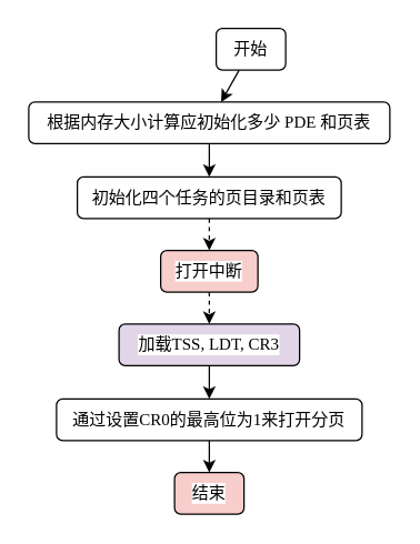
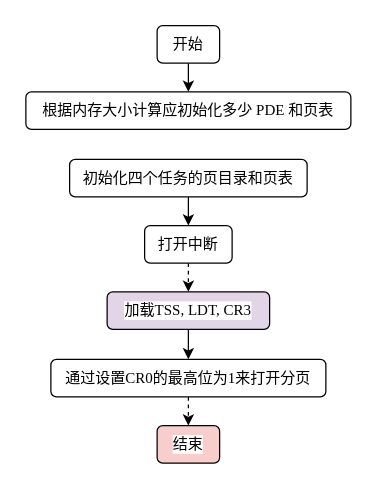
  <mxCell id="0" />
  <mxCell id="1" parent="0" />
  <mxCell id="2" value="" style="edgeStyle=none;html=1;fontFamily=宋体;labelBackgroundColor=default;" parent="1" source="3" target="5" edge="1"><mxGeometry relative="1" as="geometry" /></mxCell>
- <mxCell id="3" value="&lt;font&gt;开始&lt;/font&gt;" style="rounded=1;whiteSpace=wrap;html=1;fontFamily=宋体;labelBackgroundColor=default;" parent="1" vertex="1"><mxGeometry x="155" y="20" width="50" height="30" as="geometry" /></mxCell>
- <mxCell id="4" value="" style="edgeStyle=none;html=1;labelBackgroundColor=default;fontFamily=宋体;fontSize=12;" parent="1" source="5" target="7" edge="1"><mxGeometry relative="1" as="geometry" /></mxCell>
+ <mxCell id="3" value="&lt;font&gt;开始&lt;/font&gt;" style="rounded=1;whiteSpace=wrap;html=1;fontFamily=宋体;labelBackgroundColor=default;" parent="1" vertex="1"><mxGeometry x="125" y="20" width="50" height="30" as="geometry" /></mxCell>
  <mxCell id="5" value="&lt;font style=&quot;font-size: 12px;&quot;&gt;&lt;span style=&quot;&quot;&gt;根据内存大小计算应初始化多&lt;/span&gt;&lt;span style=&quot;&quot;&gt;少 PDE 和页表&lt;/span&gt;&lt;/font&gt;" style="rounded=1;whiteSpace=wrap;html=1;fontFamily=宋体;labelBackgroundColor=default;align=center;fontStyle=0;horizontal=1;verticalAlign=middle;" parent="1" vertex="1"><mxGeometry y="73" width="260" height="30" as="geometry" x="20" /></mxCell>
- <mxCell id="6" value="" style="edgeStyle=none;html=1;labelBackgroundColor=default;fontFamily=宋体;fontSize=12;dashed=1;" parent="1" source="7" target="9" edge="1"><mxGeometry relative="1" as="geometry" /></mxCell>
+ <mxCell id="6" value="" style="edgeStyle=none;html=1;labelBackgroundColor=default;fontFamily=宋体;fontSize=12;" parent="1" source="7" target="9" edge="1"><mxGeometry relative="1" as="geometry" /></mxCell>
  <mxCell id="7" value="初始化四个任务的页目录和页表" style="whiteSpace=wrap;html=1;fontFamily=宋体;rounded=1;labelBackgroundColor=default;fontStyle=0;" parent="1" vertex="1"><mxGeometry x="55" y="127" width="190" height="30" as="geometry" /></mxCell>
  <mxCell id="8" value="" style="edgeStyle=none;html=1;labelBackgroundColor=default;fontFamily=宋体;fontSize=12;dashed=1;" parent="1" source="9" target="11" edge="1"><mxGeometry relative="1" as="geometry" /></mxCell>
- <mxCell id="9" value="打开中断" style="whiteSpace=wrap;html=1;fontFamily=宋体;rounded=1;labelBackgroundColor=default;fontStyle=0;fillColor=#f8cecc;" parent="1" vertex="1"><mxGeometry x="115" y="180" width="70" height="30" as="geometry" /></mxCell>
+ <mxCell id="9" value="打开中断" style="whiteSpace=wrap;html=1;fontFamily=宋体;rounded=1;labelBackgroundColor=default;fontStyle=0;" parent="1" vertex="1"><mxGeometry x="115" y="180" width="70" height="30" as="geometry" /></mxCell>
  <mxCell id="10" value="" style="edgeStyle=none;html=1;labelBackgroundColor=default;fontFamily=宋体;fontSize=12;" parent="1" source="11" target="13" edge="1"><mxGeometry relative="1" as="geometry" /></mxCell>
  <mxCell id="11" value="加载TSS, LDT, CR3" style="whiteSpace=wrap;html=1;fontFamily=宋体;rounded=1;labelBackgroundColor=default;fontStyle=0;fillColor=#e1d5e7;" parent="1" vertex="1"><mxGeometry x="85" y="233" width="130" height="30" as="geometry" /></mxCell>
- <mxCell id="12" value="" style="edgeStyle=none;html=1;labelBackgroundColor=default;fontFamily=宋体;fontSize=12;" parent="1" source="13" target="14" edge="1"><mxGeometry relative="1" as="geometry" /></mxCell>
+ <mxCell id="12" value="" style="edgeStyle=none;html=1;labelBackgroundColor=default;fontFamily=宋体;fontSize=12;dashed=1;" parent="1" source="13" target="14" edge="1"><mxGeometry relative="1" as="geometry" /></mxCell>
  <mxCell id="13" value="通过设置CR0的最高位为1来打开分页" style="whiteSpace=wrap;html=1;fontFamily=宋体;rounded=1;labelBackgroundColor=default;fontStyle=0;" parent="1" vertex="1"><mxGeometry x="40" y="287" width="220" height="30" as="geometry" /></mxCell>
  <mxCell id="14" value="结束" style="rounded=1;whiteSpace=wrap;html=1;labelBackgroundColor=default;fontFamily=宋体;fontSize=12;fillColor=#f8cecc;" parent="1" vertex="1"><mxGeometry x="125" y="340" width="50" height="30" as="geometry" /></mxCell>
